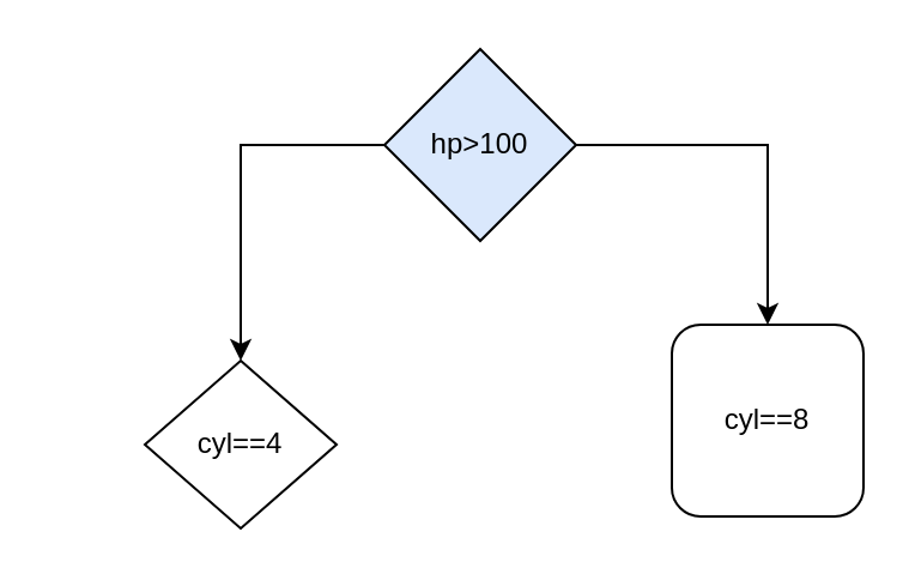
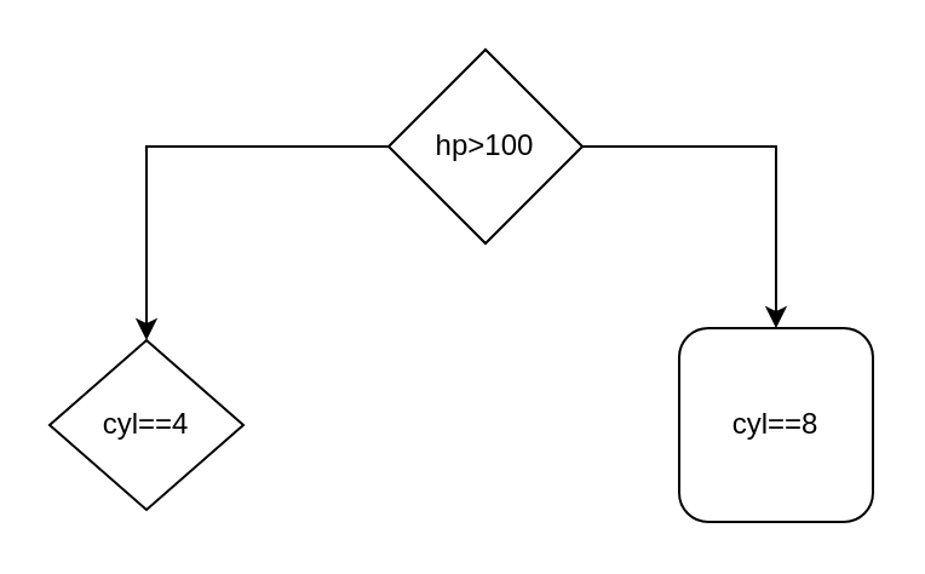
  <mxCell id="0" />
  <mxCell id="1" parent="0" />
  <mxCell id="2" style="edgeStyle=orthogonalEdgeStyle;rounded=0;orthogonalLoop=1;jettySize=auto;html=1;entryX=0.5;entryY=0;entryDx=0;entryDy=0;" edge="1" parent="1" source="4" target="5"><mxGeometry relative="1" as="geometry" /></mxCell>
  <mxCell id="3" style="edgeStyle=orthogonalEdgeStyle;rounded=0;orthogonalLoop=1;jettySize=auto;html=1;entryX=0.5;entryY=0;entryDx=0;entryDy=0;" edge="1" parent="1" source="4" target="6"><mxGeometry relative="1" as="geometry" /></mxCell>
- <mxCell id="4" value="hp&amp;gt;100" style="rhombus;whiteSpace=wrap;html=1;fillColor=#dae8fc;" vertex="1" parent="1"><mxGeometry x="160" y="20" width="80" height="80" as="geometry" /></mxCell>
- <mxCell id="5" value="cyl==4" style="rhombus;whiteSpace=wrap;html=1;" vertex="1" parent="1"><mxGeometry x="60" y="150" width="80" height="70" as="geometry" /></mxCell>
+ <mxCell id="4" value="hp&amp;gt;100" style="rhombus;whiteSpace=wrap;html=1;" vertex="1" parent="1"><mxGeometry x="160" y="20" width="80" height="80" as="geometry" /></mxCell>
+ <mxCell id="5" value="cyl==4" style="rhombus;whiteSpace=wrap;html=1;" vertex="1" parent="1"><mxGeometry x="20" y="140" width="80" height="70" as="geometry" /></mxCell>
  <mxCell id="6" value="cyl==8" style="whiteSpace=wrap;html=1;rounded=1;" vertex="1" parent="1"><mxGeometry x="280" y="135" width="80" height="80" as="geometry" /></mxCell>
